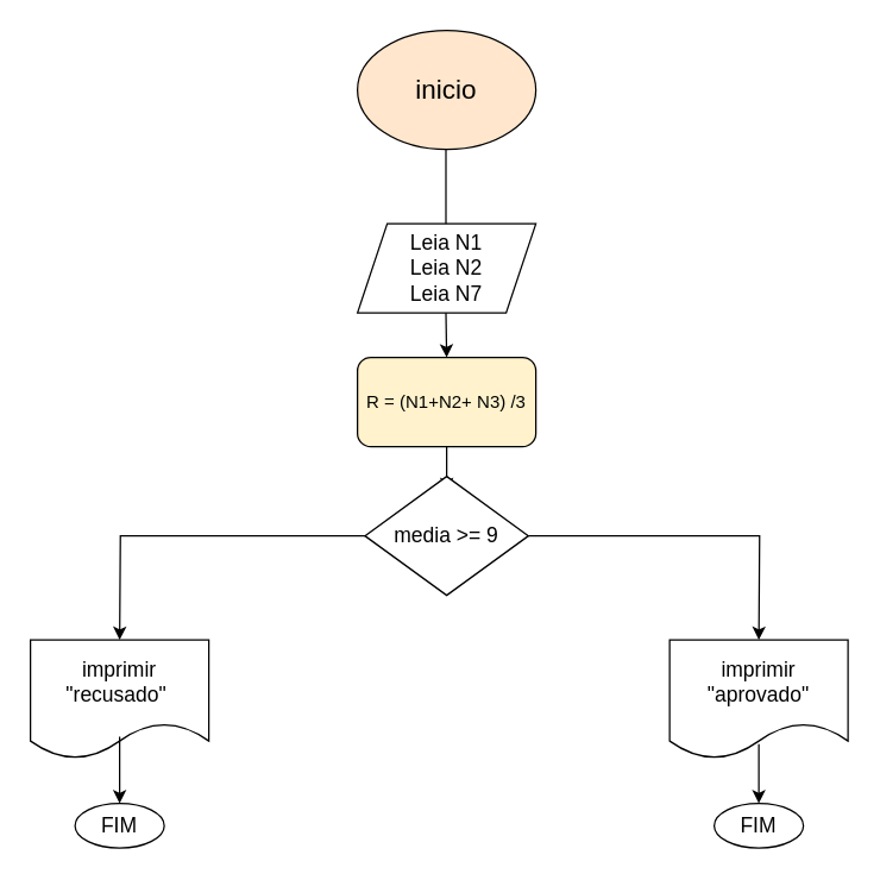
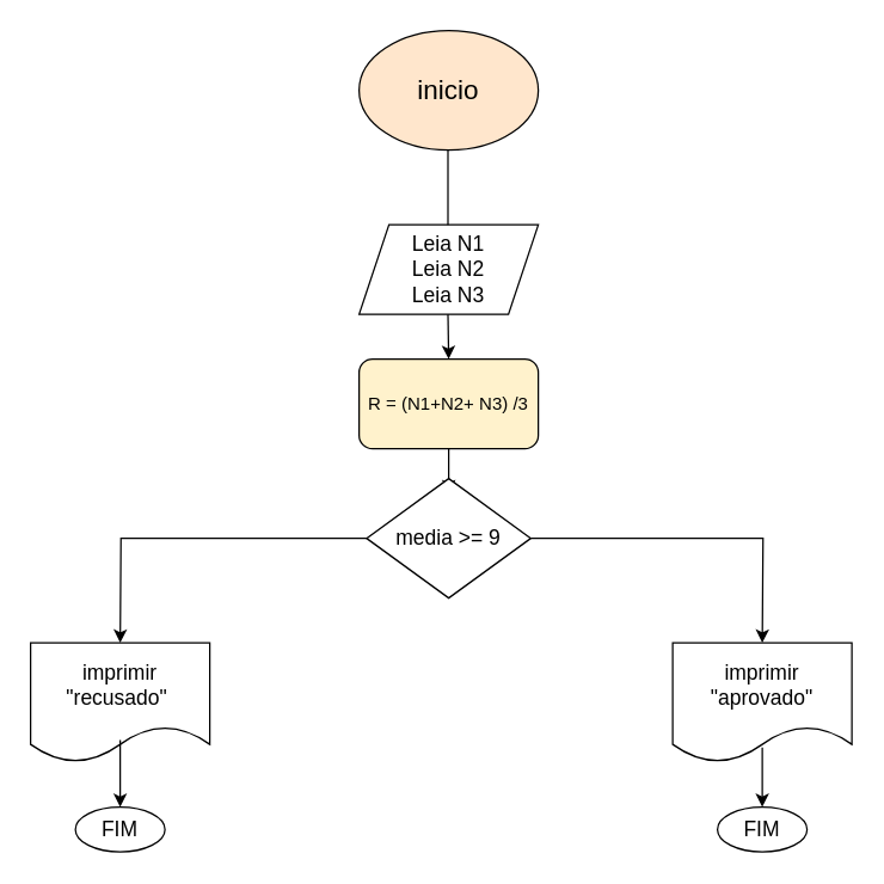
  <mxCell id="0" />
  <mxCell id="1" parent="0" />
  <mxCell id="2" value="" style="endArrow=classic;html=1;rounded=0;" edge="1" parent="1"><mxGeometry width="50" height="50" relative="1" as="geometry"><mxPoint x="299.5" y="100" as="sourcePoint" /><mxPoint x="299.5" y="160" as="targetPoint" /></mxGeometry></mxCell>
- <mxCell id="3" value="&lt;font style=&quot;font-size: 14px;&quot;&gt;&lt;font style=&quot;&quot;&gt;Leia N1&lt;br&gt;&lt;/font&gt;&lt;font style=&quot;&quot;&gt;Leia N2&lt;br&gt;Leia N7&lt;br&gt;&lt;/font&gt;&lt;/font&gt;" style="shape=parallelogram;perimeter=parallelogramPerimeter;whiteSpace=wrap;html=1;fixedSize=1;" vertex="1" parent="1"><mxGeometry x="240" y="150" width="120" height="60" as="geometry" /></mxCell>
+ <mxCell id="3" value="&lt;font style=&quot;font-size: 14px;&quot;&gt;&lt;font style=&quot;&quot;&gt;Leia N1&lt;br&gt;&lt;/font&gt;&lt;font style=&quot;&quot;&gt;Leia N2&lt;br&gt;Leia N3&lt;br&gt;&lt;/font&gt;&lt;/font&gt;" style="shape=parallelogram;perimeter=parallelogramPerimeter;whiteSpace=wrap;html=1;fixedSize=1;" vertex="1" parent="1"><mxGeometry x="240" y="150" width="120" height="60" as="geometry" /></mxCell>
  <mxCell id="4" value="" style="endArrow=classic;html=1;rounded=0;" edge="1" parent="1"><mxGeometry width="50" height="50" relative="1" as="geometry"><mxPoint x="299.5" y="210" as="sourcePoint" /><mxPoint x="300" y="240" as="targetPoint" /></mxGeometry></mxCell>
  <mxCell id="5" value="R = (N1+N2+ N3) /3" style="rounded=1;whiteSpace=wrap;html=1;fillColor=#fff2cc;" vertex="1" parent="1"><mxGeometry x="240" y="240" width="120" height="60" as="geometry" /></mxCell>
  <mxCell id="6" value="" style="endArrow=classic;html=1;rounded=0;exitX=0.5;exitY=1;exitDx=0;exitDy=0;entryX=0.5;entryY=0;entryDx=0;entryDy=0;" edge="1" parent="1" source="5"><mxGeometry width="50" height="50" relative="1" as="geometry"><mxPoint x="259" y="400" as="sourcePoint" /><mxPoint x="300" y="330" as="targetPoint" /></mxGeometry></mxCell>
  <mxCell id="7" value="&lt;font style=&quot;font-size: 18px;&quot;&gt;inicio&lt;/font&gt;" style="ellipse;whiteSpace=wrap;html=1;fillColor=#ffe6cc;" vertex="1" parent="1"><mxGeometry x="240" y="20" width="120" height="80" as="geometry" /></mxCell>
  <mxCell id="8" style="edgeStyle=orthogonalEdgeStyle;rounded=0;orthogonalLoop=1;jettySize=auto;html=1;exitX=1;exitY=0.5;exitDx=0;exitDy=0;fontSize=14;" edge="1" parent="1" source="10"><mxGeometry relative="1" as="geometry"><mxPoint x="510" y="430" as="targetPoint" /></mxGeometry></mxCell>
  <mxCell id="9" style="edgeStyle=orthogonalEdgeStyle;rounded=0;orthogonalLoop=1;jettySize=auto;html=1;exitX=0;exitY=0.5;exitDx=0;exitDy=0;fontSize=14;" edge="1" parent="1" source="10"><mxGeometry relative="1" as="geometry"><mxPoint x="80" y="430" as="targetPoint" /></mxGeometry></mxCell>
  <mxCell id="10" value="media &amp;gt;= 9" style="rhombus;whiteSpace=wrap;html=1;fontSize=14;" vertex="1" parent="1"><mxGeometry x="245" y="320" width="110" height="80" as="geometry" /></mxCell>
  <mxCell id="11" value="imprimir&lt;br&gt;&quot;aprovado&quot;" style="shape=document;whiteSpace=wrap;html=1;boundedLbl=1;fontSize=14;" vertex="1" parent="1"><mxGeometry x="450" y="430" width="120" height="80" as="geometry" /></mxCell>
  <mxCell id="12" value="imprimir&lt;br&gt;&quot;recusado&quot;&amp;nbsp;" style="shape=document;whiteSpace=wrap;html=1;boundedLbl=1;fontSize=14;" vertex="1" parent="1"><mxGeometry x="20" y="430" width="120" height="80" as="geometry" /></mxCell>
  <mxCell id="13" value="" style="endArrow=classic;html=1;rounded=0;fontSize=14;" edge="1" parent="1"><mxGeometry width="50" height="50" relative="1" as="geometry"><mxPoint x="510" y="500" as="sourcePoint" /><mxPoint x="510" y="540" as="targetPoint" /></mxGeometry></mxCell>
  <mxCell id="14" value="" style="endArrow=classic;html=1;rounded=0;fontSize=14;" edge="1" parent="1"><mxGeometry width="50" height="50" relative="1" as="geometry"><mxPoint x="80" y="495" as="sourcePoint" /><mxPoint x="80" y="540" as="targetPoint" /></mxGeometry></mxCell>
  <mxCell id="15" value="FIM" style="ellipse;whiteSpace=wrap;html=1;fontSize=14;" vertex="1" parent="1"><mxGeometry x="50" y="540" width="60" height="30" as="geometry" /></mxCell>
  <mxCell id="16" value="FIM" style="ellipse;whiteSpace=wrap;html=1;fontSize=14;" vertex="1" parent="1"><mxGeometry x="480" y="540" width="60" height="30" as="geometry" /></mxCell>
